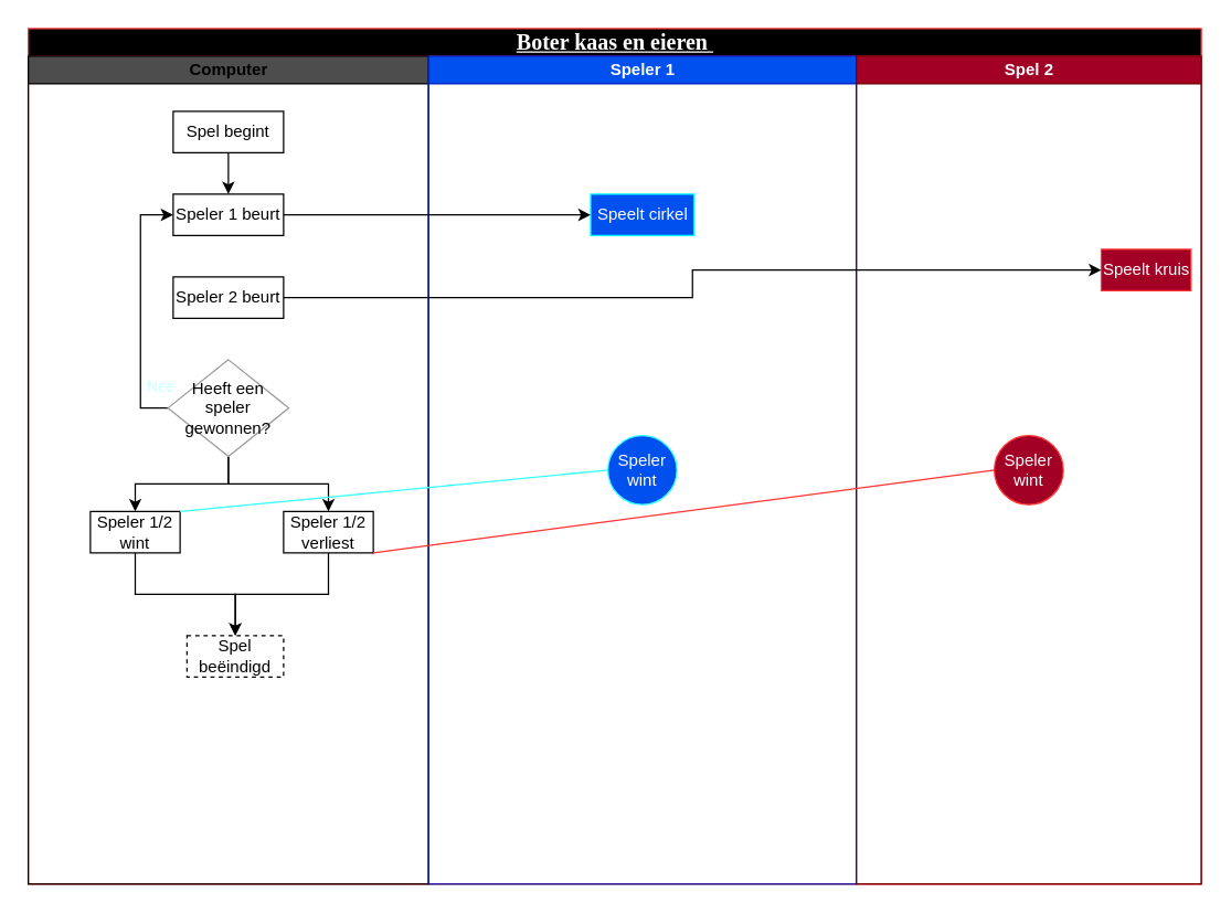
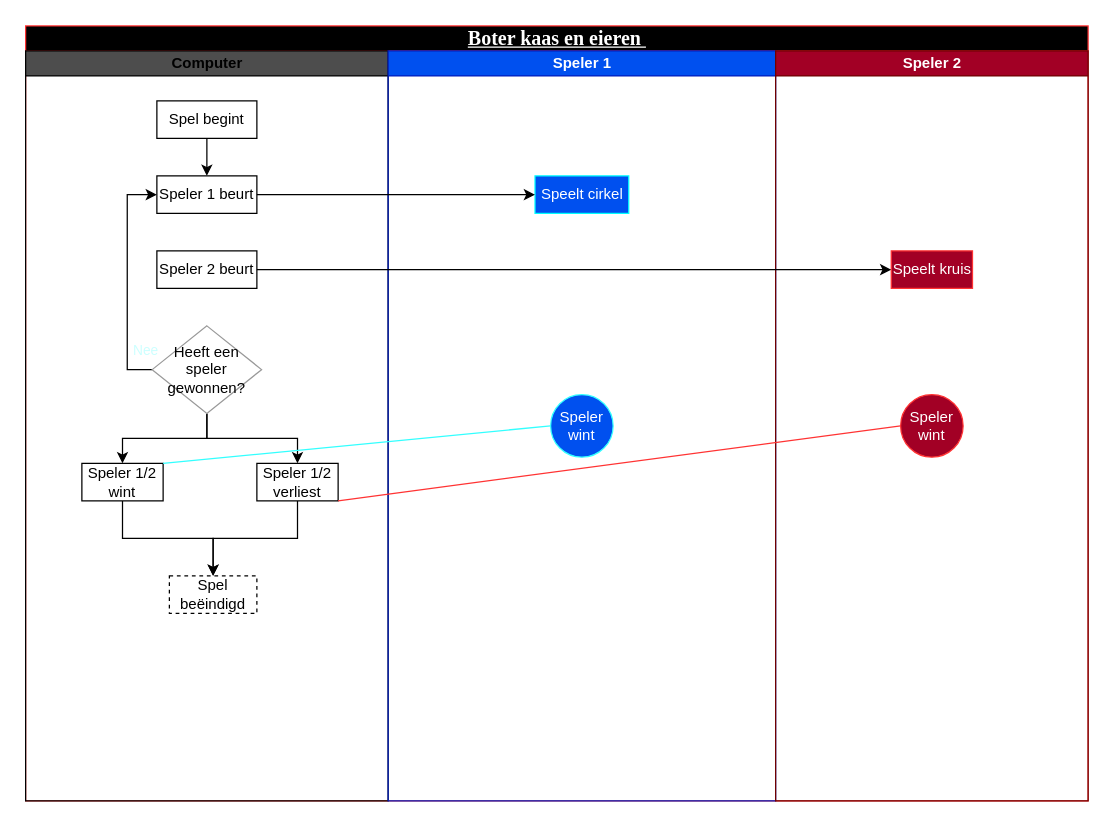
  <mxCell id="0" />
  <mxCell id="1" parent="0" />
  <mxCell id="2" value="&lt;font color=&quot;#ffffff&quot; style=&quot;font-size: 16px;&quot;&gt;&lt;u style=&quot;&quot;&gt;Boter kaas en eieren&amp;nbsp;&lt;/u&gt;&lt;/font&gt;" style="swimlane;html=1;childLayout=stackLayout;startSize=20;rounded=0;shadow=0;labelBackgroundColor=none;strokeWidth=1;fontFamily=Verdana;fontSize=8;align=center;fillColor=#000000;strokeColor=#FF3333;" parent="1" vertex="1"><mxGeometry x="20" y="20" width="850" height="620" as="geometry" /></mxCell>
  <mxCell id="3" style="edgeStyle=orthogonalEdgeStyle;rounded=1;html=1;labelBackgroundColor=none;startArrow=none;startFill=0;startSize=5;endArrow=classicThin;endFill=1;endSize=5;jettySize=auto;orthogonalLoop=1;strokeWidth=1;fontFamily=Verdana;fontSize=8" parent="2" edge="1"><mxGeometry relative="1" as="geometry"><mxPoint x="190" y="115" as="targetPoint" /></mxGeometry></mxCell>
  <mxCell id="4" style="edgeStyle=orthogonalEdgeStyle;rounded=1;html=1;labelBackgroundColor=none;startArrow=none;startFill=0;startSize=5;endArrow=classicThin;endFill=1;endSize=5;jettySize=auto;orthogonalLoop=1;strokeWidth=1;fontFamily=Verdana;fontSize=8" parent="2" edge="1"><mxGeometry relative="1" as="geometry"><Array as="points"><mxPoint x="240" y="155" /><mxPoint x="70" y="155" /></Array><mxPoint x="70.067" y="175" as="targetPoint" /></mxGeometry></mxCell>
  <mxCell id="5" style="edgeStyle=orthogonalEdgeStyle;rounded=1;html=1;labelBackgroundColor=none;startArrow=none;startFill=0;startSize=5;endArrow=classicThin;endFill=1;endSize=5;jettySize=auto;orthogonalLoop=1;strokeWidth=1;fontFamily=Verdana;fontSize=8" parent="2" edge="1"><mxGeometry relative="1" as="geometry"><mxPoint x="830" y="690" as="targetPoint" /></mxGeometry></mxCell>
  <mxCell id="6" value="Computer" style="swimlane;html=1;startSize=20;fillColor=#4D4D4D;" parent="2" vertex="1"><mxGeometry y="20" width="290" height="600" as="geometry" /></mxCell>
  <mxCell id="7" style="edgeStyle=orthogonalEdgeStyle;rounded=0;orthogonalLoop=1;jettySize=auto;html=1;exitX=0.5;exitY=1;exitDx=0;exitDy=0;entryX=0.5;entryY=0;entryDx=0;entryDy=0;" edge="1" parent="6" source="8" target="9"><mxGeometry relative="1" as="geometry" /></mxCell>
  <mxCell id="8" value="Spel begint" style="rounded=0;whiteSpace=wrap;html=1;" vertex="1" parent="6"><mxGeometry x="105" y="40" width="80" height="30" as="geometry" /></mxCell>
  <mxCell id="9" value="Speler 1 beurt" style="rounded=0;whiteSpace=wrap;html=1;" vertex="1" parent="6"><mxGeometry x="105" y="100" width="80" height="30" as="geometry" /></mxCell>
  <mxCell id="10" value="Speler 2 beurt" style="rounded=0;whiteSpace=wrap;html=1;" vertex="1" parent="6"><mxGeometry x="105" y="160" width="80" height="30" as="geometry" /></mxCell>
  <mxCell id="11" style="edgeStyle=orthogonalEdgeStyle;rounded=0;orthogonalLoop=1;jettySize=auto;html=1;exitX=0;exitY=0.5;exitDx=0;exitDy=0;entryX=0;entryY=0.5;entryDx=0;entryDy=0;fontColor=#00FFFF;" edge="1" parent="6" source="16" target="9"><mxGeometry relative="1" as="geometry" /></mxCell>
  <mxCell id="12" value="&lt;font color=&quot;#ccffff&quot;&gt;Nee&lt;/font&gt;" style="edgeLabel;html=1;align=center;verticalAlign=middle;resizable=0;points=[];fontColor=#00FFFF;" vertex="1" connectable="0" parent="11"><mxGeometry x="-0.416" y="-1" relative="1" as="geometry"><mxPoint x="13" y="19" as="offset" /></mxGeometry></mxCell>
  <mxCell id="13" style="edgeStyle=orthogonalEdgeStyle;rounded=0;orthogonalLoop=1;jettySize=auto;html=1;exitX=0.5;exitY=1;exitDx=0;exitDy=0;entryX=0.5;entryY=0;entryDx=0;entryDy=0;fontColor=#CCFFFF;" edge="1" parent="6" source="16" target="21"><mxGeometry relative="1" as="geometry" /></mxCell>
  <mxCell id="14" value="Ja" style="edgeLabel;html=1;align=center;verticalAlign=middle;resizable=0;points=[];fontSize=16;fontColor=#FFFFFF;" vertex="1" connectable="0" parent="13"><mxGeometry x="-0.373" y="3" relative="1" as="geometry"><mxPoint x="-30" y="-7" as="offset" /></mxGeometry></mxCell>
  <mxCell id="15" style="edgeStyle=orthogonalEdgeStyle;rounded=0;orthogonalLoop=1;jettySize=auto;html=1;exitX=0.5;exitY=1;exitDx=0;exitDy=0;entryX=0.5;entryY=0;entryDx=0;entryDy=0;fontColor=#CCFFFF;" edge="1" parent="6" source="16" target="18"><mxGeometry relative="1" as="geometry" /></mxCell>
  <mxCell id="16" value="Heeft een speler gewonnen?" style="rhombus;whiteSpace=wrap;html=1;strokeColor=#999999;" vertex="1" parent="6"><mxGeometry x="101.25" y="220" width="87.5" height="70" as="geometry" /></mxCell>
  <mxCell id="17" style="edgeStyle=orthogonalEdgeStyle;rounded=0;orthogonalLoop=1;jettySize=auto;html=1;exitX=0.5;exitY=1;exitDx=0;exitDy=0;entryX=0.5;entryY=0;entryDx=0;entryDy=0;" edge="1" parent="6" source="18" target="19"><mxGeometry relative="1" as="geometry" /></mxCell>
  <mxCell id="18" value="Speler 1/2 wint&lt;span style=&quot;color: rgba(0, 0, 0, 0); font-family: monospace; font-size: 0px; text-align: start;&quot;&gt;%3CmxGraphModel%3E%3Croot%3E%3CmxCell%20id%3D%220%22%2F%3E%3CmxCell%20id%3D%221%22%20parent%3D%220%22%2F%3E%3CmxCell%20id%3D%222%22%20value%3D%22Speelt%20kruis%22%20style%3D%22rounded%3D0%3BwhiteSpace%3Dwrap%3Bhtml%3D1%3B%22%20vertex%3D%221%22%20parent%3D%221%22%3E%3CmxGeometry%20x%3D%22100%22%20y%3D%22310%22%20width%3D%2280%22%20height%3D%2230%22%20as%3D%22geometry%22%2F%3E%3C%2FmxCell%3E%3C%2Froot%3E%3C%2FmxGraphModel%3E&lt;/span&gt;" style="rounded=0;whiteSpace=wrap;html=1;" vertex="1" parent="6"><mxGeometry x="45" y="330" width="65" height="30" as="geometry" /></mxCell>
  <mxCell id="19" value="Spel beëindigd" style="rounded=0;whiteSpace=wrap;html=1;dashed=1;" vertex="1" parent="6"><mxGeometry x="115" y="420" width="70" height="30" as="geometry" /></mxCell>
  <mxCell id="20" style="edgeStyle=orthogonalEdgeStyle;rounded=0;orthogonalLoop=1;jettySize=auto;html=1;exitX=0.5;exitY=1;exitDx=0;exitDy=0;entryX=0.5;entryY=0;entryDx=0;entryDy=0;" edge="1" parent="6" source="21" target="19"><mxGeometry relative="1" as="geometry" /></mxCell>
  <mxCell id="21" value="Speler 1/2 verliest&lt;span style=&quot;color: rgba(0, 0, 0, 0); font-family: monospace; font-size: 0px; text-align: start;&quot;&gt;%3CmxGraphModel%3E%3Croot%3E%3CmxCell%20id%3D%220%22%2F%3E%3CmxCell%20id%3D%221%22%20parent%3D%220%22%2F%3E%3CmxCell%20id%3D%222%22%20value%3D%22Speelt%20kruis%22%20style%3D%22rounded%3D0%3BwhiteSpace%3Dwrap%3Bhtml%3D1%3B%22%20vertex%3D%221%22%20parent%3D%221%22%3E%3CmxGeometry%20x%3D%22100%22%20y%3D%22310%22%20width%3D%2280%22%20height%3D%2230%22%20as%3D%22geometry%22%2F%3E%3C%2FmxCell%3E%3C%2Froot%3E%3C%2FmxGraphModel%3E&lt;/span&gt;" style="rounded=0;whiteSpace=wrap;html=1;" vertex="1" parent="6"><mxGeometry x="185" y="330" width="65" height="30" as="geometry" /></mxCell>
  <mxCell id="22" value="Speler 1" style="swimlane;html=1;startSize=20;fillColor=#0050ef;fontColor=#ffffff;strokeColor=#001DBC;" parent="2" vertex="1"><mxGeometry x="290" y="20" width="310" height="600" as="geometry" /></mxCell>
  <mxCell id="23" style="edgeStyle=orthogonalEdgeStyle;rounded=1;html=1;labelBackgroundColor=none;startArrow=none;startFill=0;startSize=5;endArrow=classicThin;endFill=1;endSize=5;jettySize=auto;orthogonalLoop=1;strokeWidth=1;fontFamily=Verdana;fontSize=8" parent="22" edge="1"><mxGeometry relative="1" as="geometry"><mxPoint x="80.067" y="215" as="sourcePoint" /></mxGeometry></mxCell>
  <mxCell id="24" value="Speelt cirkel" style="rounded=0;whiteSpace=wrap;html=1;fillColor=#0050ef;fontColor=#ffffff;strokeColor=#00FFFF;" vertex="1" parent="22"><mxGeometry x="117.5" y="100" width="75" height="30" as="geometry" /></mxCell>
  <mxCell id="25" value="Speler wint" style="ellipse;whiteSpace=wrap;html=1;aspect=fixed;fillColor=#0050ef;fontColor=#ffffff;strokeColor=#33FFFF;" vertex="1" parent="22"><mxGeometry x="130" y="275" width="50" height="50" as="geometry" /></mxCell>
  <mxCell id="26" style="edgeStyle=orthogonalEdgeStyle;rounded=0;orthogonalLoop=1;jettySize=auto;html=1;exitX=1;exitY=0.5;exitDx=0;exitDy=0;entryX=0;entryY=0.5;entryDx=0;entryDy=0;" edge="1" parent="2" source="9" target="24"><mxGeometry relative="1" as="geometry" /></mxCell>
- <mxCell id="27" value="Spel 2" style="swimlane;html=1;startSize=20;fillColor=#a20025;fontColor=#ffffff;strokeColor=#6F0000;" vertex="1" parent="2"><mxGeometry x="600" y="20" width="250" height="600" as="geometry" /></mxCell>
+ <mxCell id="27" value="Speler 2" style="swimlane;html=1;startSize=20;fillColor=#a20025;fontColor=#ffffff;strokeColor=#6F0000;" vertex="1" parent="2"><mxGeometry x="600" y="20" width="250" height="600" as="geometry" /></mxCell>
  <mxCell id="28" style="edgeStyle=orthogonalEdgeStyle;rounded=1;html=1;labelBackgroundColor=none;startArrow=none;startFill=0;startSize=5;endArrow=classicThin;endFill=1;endSize=5;jettySize=auto;orthogonalLoop=1;strokeWidth=1;fontFamily=Verdana;fontSize=8" edge="1" parent="27"><mxGeometry relative="1" as="geometry"><mxPoint x="80.067" y="215" as="sourcePoint" /></mxGeometry></mxCell>
- <mxCell id="29" value="Speelt kruis" style="rounded=0;whiteSpace=wrap;html=1;fillColor=#a20025;fontColor=#ffffff;strokeColor=#FF3333;" vertex="1" parent="27"><mxGeometry x="177.5" y="140" width="65" height="30" as="geometry" /></mxCell>
+ <mxCell id="29" value="Speelt kruis" style="rounded=0;whiteSpace=wrap;html=1;fillColor=#a20025;fontColor=#ffffff;strokeColor=#FF3333;" vertex="1" parent="27"><mxGeometry x="92.5" y="160" width="65" height="30" as="geometry" /></mxCell>
  <mxCell id="30" value="Speler wint" style="ellipse;whiteSpace=wrap;html=1;aspect=fixed;fillColor=#a20025;fontColor=#ffffff;strokeColor=#FF3333;" vertex="1" parent="27"><mxGeometry x="100" y="275" width="50" height="50" as="geometry" /></mxCell>
  <mxCell id="31" style="edgeStyle=orthogonalEdgeStyle;rounded=0;orthogonalLoop=1;jettySize=auto;html=1;exitX=1;exitY=0.5;exitDx=0;exitDy=0;entryX=0;entryY=0.5;entryDx=0;entryDy=0;" edge="1" parent="2" source="10" target="29"><mxGeometry relative="1" as="geometry" /></mxCell>
  <mxCell id="32" value="" style="endArrow=none;html=1;rounded=0;fontSize=16;fontColor=#FFFFFF;entryX=0;entryY=0.5;entryDx=0;entryDy=0;exitX=1;exitY=0;exitDx=0;exitDy=0;fillColor=#0050ef;strokeColor=#33FFFF;" edge="1" parent="2" source="18" target="25"><mxGeometry width="50" height="50" relative="1" as="geometry"><mxPoint x="280" y="350" as="sourcePoint" /><mxPoint x="330" y="300" as="targetPoint" /></mxGeometry></mxCell>
  <mxCell id="33" value="" style="endArrow=none;html=1;rounded=0;fontSize=16;fontColor=#FFFFFF;entryX=0;entryY=0.5;entryDx=0;entryDy=0;exitX=1;exitY=1;exitDx=0;exitDy=0;fillColor=#a20025;strokeColor=#FF3333;" edge="1" parent="2" source="21" target="30"><mxGeometry width="50" height="50" relative="1" as="geometry"><mxPoint x="570" y="350" as="sourcePoint" /><mxPoint x="620" y="300" as="targetPoint" /></mxGeometry></mxCell>
  <mxCell id="34" value="" style="edgeStyle=orthogonalEdgeStyle;rounded=0;orthogonalLoop=1;jettySize=auto;html=1;" edge="1" parent="1"><mxGeometry relative="1" as="geometry"><mxPoint x="130" y="115" as="targetPoint" /></mxGeometry></mxCell>
